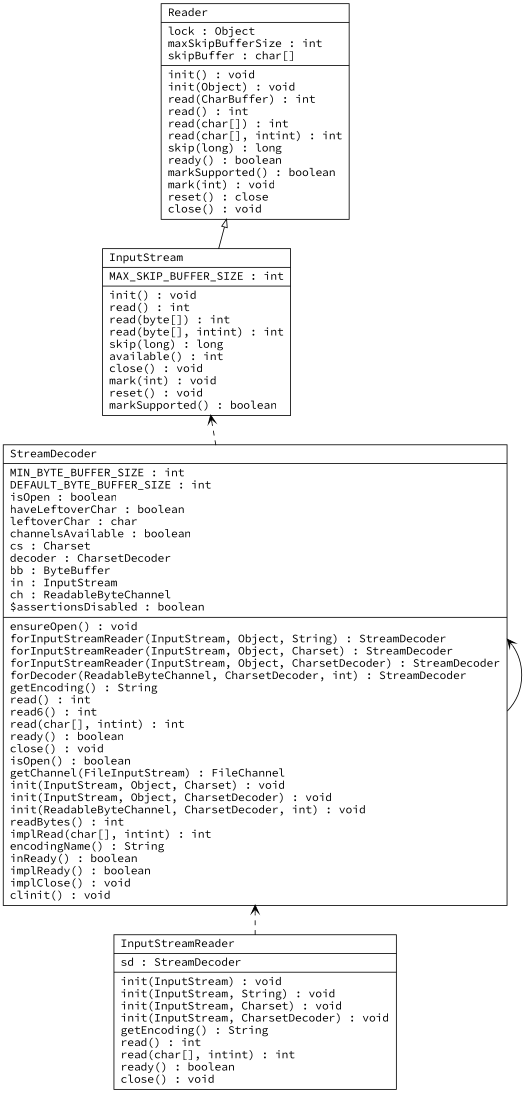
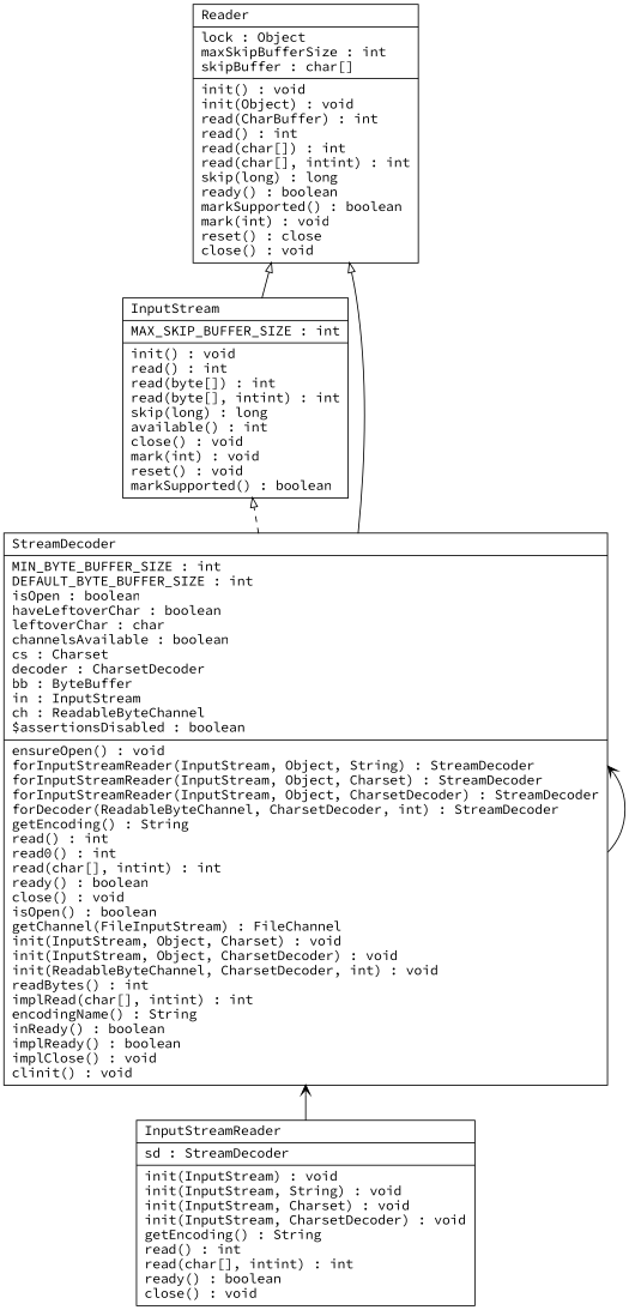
  digraph {
    fontname="Source Code Pro"
    fontsize=8
    rankdir=BT
    node [color="#000000" fillcolor="#000000" fontname="Source Code Pro" shape=record]
    edge [arrowhead=vee fontname="Source Code Pro" style=solid]
    n1 [label="{InputStream\l|MAX_SKIP_BUFFER_SIZE : int\l|init() : void\lread() : int\lread(byte[]) : int\lread(byte[], intint) : int\lskip(long) : long\lavailable() : int\lclose() : void\lmark(int) : void\lreset() : void\lmarkSupported() : boolean\l}"]
    n2 [label="{Reader\l|lock : Object\lmaxSkipBufferSize : int\lskipBuffer : char[]\l|init() : void\linit(Object) : void\lread(CharBuffer) : int\lread() : int\lread(char[]) : int\lread(char[], intint) : int\lskip(long) : long\lready() : boolean\lmarkSupported() : boolean\lmark(int) : void\lreset() : close\lclose() : void\l}"]
    n3 [label="{InputStreamReader\l|sd : StreamDecoder\l|init(InputStream) : void\linit(InputStream, String) : void\linit(InputStream, Charset) : void\linit(InputStream, CharsetDecoder) : void\lgetEncoding() : String\lread() : int\lread(char[], intint) : int\lready() : boolean\lclose() : void\l}"]
-   n4 [label="{StreamDecoder\l|MIN_BYTE_BUFFER_SIZE : int\lDEFAULT_BYTE_BUFFER_SIZE : int\lisOpen : boolean\lhaveLeftoverChar : boolean\lleftoverChar : char\lchannelsAvailable : boolean\lcs : Charset\ldecoder : CharsetDecoder\lbb : ByteBuffer\lin : InputStream\lch : ReadableByteChannel\l$assertionsDisabled : boolean\l|ensureOpen() : void\lforInputStreamReader(InputStream, Object, String) : StreamDecoder\lforInputStreamReader(InputStream, Object, Charset) : StreamDecoder\lforInputStreamReader(InputStream, Object, CharsetDecoder) : StreamDecoder\lforDecoder(ReadableByteChannel, CharsetDecoder, int) : StreamDecoder\lgetEncoding() : String\lread() : int\lread6() : int\lread(char[], intint) : int\lready() : boolean\lclose() : void\lisOpen() : boolean\lgetChannel(FileInputStream) : FileChannel\linit(InputStream, Object, Charset) : void\linit(InputStream, Object, CharsetDecoder) : void\linit(ReadableByteChannel, CharsetDecoder, int) : void\lreadBytes() : int\limplRead(char[], intint) : int\lencodingName() : String\linReady() : boolean\limplReady() : boolean\limplClose() : void\lclinit() : void\l}"]
+   n4 [label="{StreamDecoder\l|MIN_BYTE_BUFFER_SIZE : int\lDEFAULT_BYTE_BUFFER_SIZE : int\lisOpen : boolean\lhaveLeftoverChar : boolean\lleftoverChar : char\lchannelsAvailable : boolean\lcs : Charset\ldecoder : CharsetDecoder\lbb : ByteBuffer\lin : InputStream\lch : ReadableByteChannel\l$assertionsDisabled : boolean\l|ensureOpen() : void\lforInputStreamReader(InputStream, Object, String) : StreamDecoder\lforInputStreamReader(InputStream, Object, Charset) : StreamDecoder\lforInputStreamReader(InputStream, Object, CharsetDecoder) : StreamDecoder\lforDecoder(ReadableByteChannel, CharsetDecoder, int) : StreamDecoder\lgetEncoding() : String\lread() : int\lread0() : int\lread(char[], intint) : int\lready() : boolean\lclose() : void\lisOpen() : boolean\lgetChannel(FileInputStream) : FileChannel\linit(InputStream, Object, Charset) : void\linit(InputStream, Object, CharsetDecoder) : void\linit(ReadableByteChannel, CharsetDecoder, int) : void\lreadBytes() : int\limplRead(char[], intint) : int\lencodingName() : String\linReady() : boolean\limplReady() : boolean\limplClose() : void\lclinit() : void\l}"]
    n1 -> n2 [arrowhead=onormal]
-   n3 -> n4 [style=dashed]
-   n4 -> n1 [style=dashed]
+   n3 -> n4
+   n4 -> n1 [arrowhead=onormal style=dashed]
+   n4 -> n2 [arrowhead=onormal]
    n4 -> n4
  }
